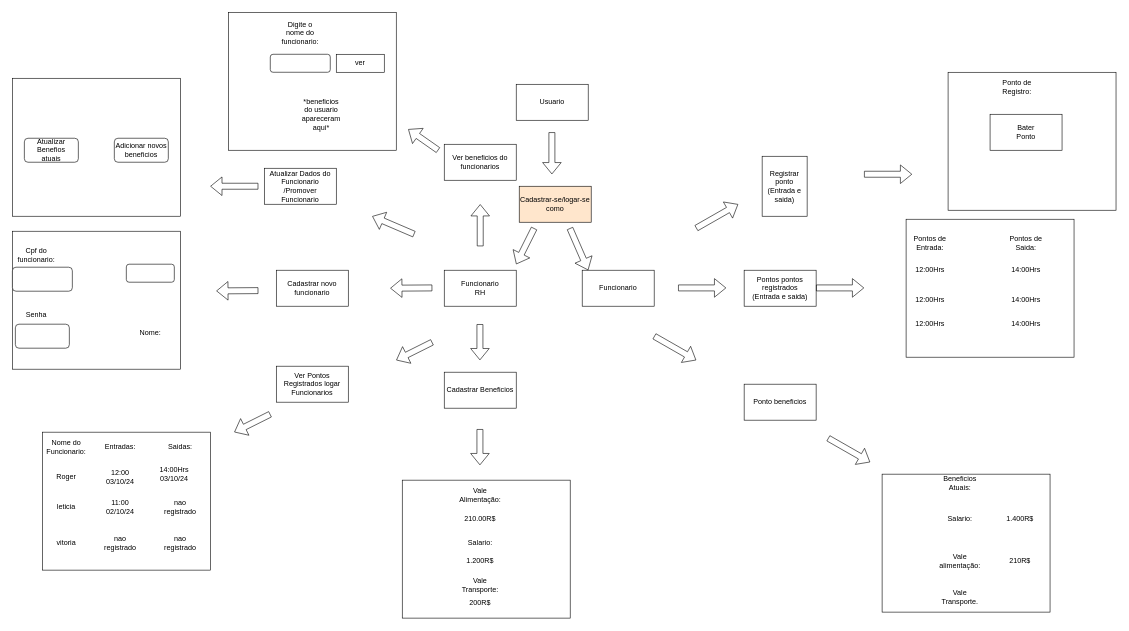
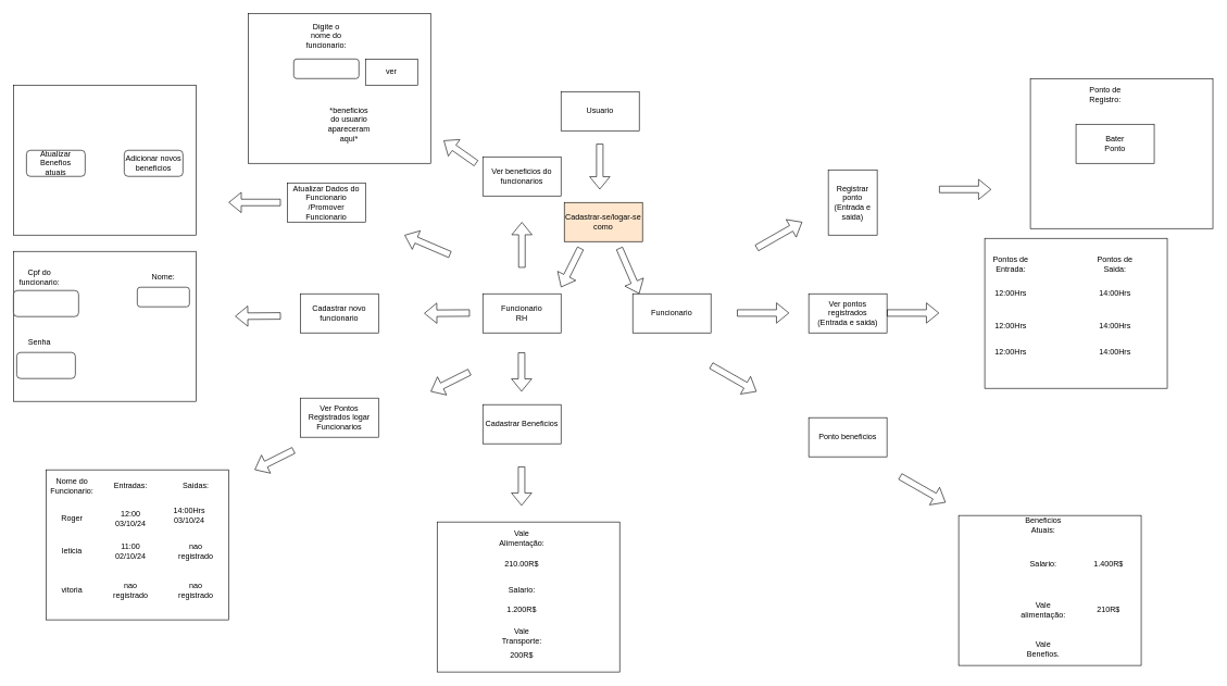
  <mxCell id="0" />
  <mxCell id="1" parent="0" />
  <mxCell id="2" value="&lt;div&gt;Usuario&lt;/div&gt;" style="rounded=0;whiteSpace=wrap;html=1;" vertex="1" parent="1"><mxGeometry x="860" y="140" width="120" height="60" as="geometry" /></mxCell>
  <mxCell id="3" value="" style="shape=flexArrow;endArrow=classic;html=1;rounded=0;" edge="1" parent="1"><mxGeometry width="50" height="50" relative="1" as="geometry"><mxPoint x="919.5" y="220" as="sourcePoint" /><mxPoint x="919.5" y="290" as="targetPoint" /></mxGeometry></mxCell>
  <mxCell id="4" value="Cadastrar-se/logar-se como" style="rounded=0;whiteSpace=wrap;html=1;fillColor=#ffe6cc;" vertex="1" parent="1"><mxGeometry x="865" y="310" width="120" height="60" as="geometry" /></mxCell>
  <mxCell id="5" value="&lt;div&gt;Funcionario&lt;/div&gt;&lt;div&gt;RH&lt;br&gt;&lt;/div&gt;" style="rounded=0;whiteSpace=wrap;html=1;" vertex="1" parent="1"><mxGeometry x="740" y="450" width="120" height="60" as="geometry" /></mxCell>
  <mxCell id="6" value="Funcionario" style="rounded=0;whiteSpace=wrap;html=1;" vertex="1" parent="1"><mxGeometry x="970" y="450" width="120" height="60" as="geometry" /></mxCell>
  <mxCell id="7" value="" style="shape=flexArrow;endArrow=classic;html=1;rounded=0;" edge="1" parent="1"><mxGeometry width="50" height="50" relative="1" as="geometry"><mxPoint x="890" y="380" as="sourcePoint" /><mxPoint x="860" y="440" as="targetPoint" /></mxGeometry></mxCell>
  <mxCell id="8" value="" style="shape=flexArrow;endArrow=classic;html=1;rounded=0;" edge="1" parent="1"><mxGeometry width="50" height="50" relative="1" as="geometry"><mxPoint x="949.5" y="380" as="sourcePoint" /><mxPoint x="980" y="450" as="targetPoint" /></mxGeometry></mxCell>
- <mxCell id="9" value="&lt;div&gt;Pontos pontos registrados&lt;/div&gt;&lt;div&gt;(Entrada e saida)&lt;br&gt;&lt;/div&gt;" style="rounded=0;whiteSpace=wrap;html=1;" vertex="1" parent="1"><mxGeometry x="1240" y="450" width="120" height="60" as="geometry" /></mxCell>
+ <mxCell id="9" value="&lt;div&gt;Ver pontos registrados&lt;/div&gt;&lt;div&gt;(Entrada e saida)&lt;br&gt;&lt;/div&gt;" style="rounded=0;whiteSpace=wrap;html=1;" vertex="1" parent="1"><mxGeometry x="1240" y="450" width="120" height="60" as="geometry" /></mxCell>
  <mxCell id="10" value="" style="shape=flexArrow;endArrow=classic;html=1;rounded=0;" edge="1" parent="1"><mxGeometry width="50" height="50" relative="1" as="geometry"><mxPoint x="1130" y="479.5" as="sourcePoint" /><mxPoint x="1210" y="479.5" as="targetPoint" /></mxGeometry></mxCell>
  <mxCell id="11" value="" style="shape=flexArrow;endArrow=classic;html=1;rounded=0;" edge="1" parent="1"><mxGeometry width="50" height="50" relative="1" as="geometry"><mxPoint x="1160" y="380" as="sourcePoint" /><mxPoint x="1230" y="340" as="targetPoint" /></mxGeometry></mxCell>
  <mxCell id="12" value="&lt;div&gt;Registrar ponto&lt;/div&gt;&lt;div&gt;(Entrada e saida)&lt;br&gt;&lt;/div&gt;" style="rounded=0;whiteSpace=wrap;html=1;" vertex="1" parent="1"><mxGeometry x="1270" y="260" width="75" height="100" as="geometry" /></mxCell>
  <mxCell id="13" value="Ponto beneficios" style="rounded=0;whiteSpace=wrap;html=1;" vertex="1" parent="1"><mxGeometry x="1240" y="640" width="120" height="60" as="geometry" /></mxCell>
  <mxCell id="14" value="" style="shape=flexArrow;endArrow=classic;html=1;rounded=0;" edge="1" parent="1"><mxGeometry width="50" height="50" relative="1" as="geometry"><mxPoint x="1090" y="560" as="sourcePoint" /><mxPoint x="1160" y="600" as="targetPoint" /></mxGeometry></mxCell>
  <mxCell id="15" value="" style="shape=flexArrow;endArrow=classic;html=1;rounded=0;" edge="1" parent="1"><mxGeometry width="50" height="50" relative="1" as="geometry"><mxPoint x="720" y="479.5" as="sourcePoint" /><mxPoint x="650" y="480" as="targetPoint" /></mxGeometry></mxCell>
  <mxCell id="16" value="Cadastrar novo funcionario" style="rounded=0;whiteSpace=wrap;html=1;" vertex="1" parent="1"><mxGeometry x="460" y="450" width="120" height="60" as="geometry" /></mxCell>
  <mxCell id="17" value="" style="rounded=0;whiteSpace=wrap;html=1;" vertex="1" parent="1"><mxGeometry x="1510" y="365" width="280" height="230" as="geometry" /></mxCell>
  <mxCell id="18" value="Pontos de Entrada:" style="text;html=1;align=center;verticalAlign=middle;whiteSpace=wrap;rounded=0;" vertex="1" parent="1"><mxGeometry x="1520" y="390" width="60" height="30" as="geometry" /></mxCell>
  <mxCell id="19" value="Pontos de Saida:" style="text;html=1;align=center;verticalAlign=middle;whiteSpace=wrap;rounded=0;" vertex="1" parent="1"><mxGeometry x="1680" y="390" width="60" height="30" as="geometry" /></mxCell>
  <mxCell id="20" value="12:00Hrs" style="text;html=1;align=center;verticalAlign=middle;whiteSpace=wrap;rounded=0;" vertex="1" parent="1"><mxGeometry x="1520" y="435" width="60" height="30" as="geometry" /></mxCell>
  <mxCell id="21" value="14:00Hrs" style="text;html=1;align=center;verticalAlign=middle;whiteSpace=wrap;rounded=0;" vertex="1" parent="1"><mxGeometry x="1680" y="435" width="60" height="30" as="geometry" /></mxCell>
  <mxCell id="22" value="12:00Hrs" style="text;html=1;align=center;verticalAlign=middle;whiteSpace=wrap;rounded=0;" vertex="1" parent="1"><mxGeometry x="1520" y="485" width="60" height="30" as="geometry" /></mxCell>
  <mxCell id="23" value="14:00Hrs" style="text;html=1;align=center;verticalAlign=middle;whiteSpace=wrap;rounded=0;" vertex="1" parent="1"><mxGeometry x="1680" y="485" width="60" height="30" as="geometry" /></mxCell>
  <mxCell id="24" value="14:00Hrs" style="text;html=1;align=center;verticalAlign=middle;whiteSpace=wrap;rounded=0;" vertex="1" parent="1"><mxGeometry x="1680" y="525" width="60" height="30" as="geometry" /></mxCell>
  <mxCell id="25" value="12:00Hrs" style="text;html=1;align=center;verticalAlign=middle;whiteSpace=wrap;rounded=0;" vertex="1" parent="1"><mxGeometry x="1520" y="525" width="60" height="30" as="geometry" /></mxCell>
  <mxCell id="26" value="" style="shape=flexArrow;endArrow=classic;html=1;rounded=0;" edge="1" parent="1"><mxGeometry width="50" height="50" relative="1" as="geometry"><mxPoint x="1360" y="479.5" as="sourcePoint" /><mxPoint x="1440" y="479.5" as="targetPoint" /></mxGeometry></mxCell>
  <mxCell id="27" value="" style="rounded=0;whiteSpace=wrap;html=1;" vertex="1" parent="1"><mxGeometry x="1470" y="790" width="280" height="230" as="geometry" /></mxCell>
  <mxCell id="28" value="Beneficios Atuais:" style="text;html=1;align=center;verticalAlign=middle;whiteSpace=wrap;rounded=0;" vertex="1" parent="1"><mxGeometry x="1570" y="790" width="60" height="30" as="geometry" /></mxCell>
  <mxCell id="29" value="" style="shape=flexArrow;endArrow=classic;html=1;rounded=0;" edge="1" parent="1"><mxGeometry width="50" height="50" relative="1" as="geometry"><mxPoint x="1380" y="730" as="sourcePoint" /><mxPoint x="1450" y="770" as="targetPoint" /></mxGeometry></mxCell>
  <mxCell id="30" value="Salario:" style="text;html=1;align=center;verticalAlign=middle;whiteSpace=wrap;rounded=0;" vertex="1" parent="1"><mxGeometry x="1570" y="850" width="60" height="30" as="geometry" /></mxCell>
  <mxCell id="31" value="Vale alimentação:" style="text;html=1;align=center;verticalAlign=middle;whiteSpace=wrap;rounded=0;" vertex="1" parent="1"><mxGeometry x="1570" y="920" width="60" height="30" as="geometry" /></mxCell>
- <mxCell id="32" value="Vale Transporte." style="text;html=1;align=center;verticalAlign=middle;whiteSpace=wrap;rounded=0;" vertex="1" parent="1"><mxGeometry x="1570" y="980" width="60" height="30" as="geometry" /></mxCell>
+ <mxCell id="32" value="Vale Benefios." style="text;html=1;align=center;verticalAlign=middle;whiteSpace=wrap;rounded=0;" vertex="1" parent="1"><mxGeometry x="1570" y="980" width="60" height="30" as="geometry" /></mxCell>
  <mxCell id="33" value="1.400R$" style="text;html=1;align=center;verticalAlign=middle;whiteSpace=wrap;rounded=0;" vertex="1" parent="1"><mxGeometry x="1670" y="850" width="60" height="30" as="geometry" /></mxCell>
  <mxCell id="34" value="210R$" style="text;html=1;align=center;verticalAlign=middle;whiteSpace=wrap;rounded=0;" vertex="1" parent="1"><mxGeometry x="1670" y="920" width="60" height="30" as="geometry" /></mxCell>
  <mxCell id="35" value="" style="shape=flexArrow;endArrow=classic;html=1;rounded=0;" edge="1" parent="1"><mxGeometry width="50" height="50" relative="1" as="geometry"><mxPoint x="1440" y="290" as="sourcePoint" /><mxPoint x="1520" y="290" as="targetPoint" /></mxGeometry></mxCell>
  <mxCell id="36" value="" style="rounded=0;whiteSpace=wrap;html=1;" vertex="1" parent="1"><mxGeometry x="1580" y="120" width="280" height="230" as="geometry" /></mxCell>
  <mxCell id="37" value="Ponto de Registro:" style="text;html=1;align=center;verticalAlign=middle;whiteSpace=wrap;rounded=0;" vertex="1" parent="1"><mxGeometry x="1665" y="130" width="60" height="30" as="geometry" /></mxCell>
  <mxCell id="38" value="" style="rounded=0;whiteSpace=wrap;html=1;" vertex="1" parent="1"><mxGeometry x="1650" y="190" width="120" height="60" as="geometry" /></mxCell>
  <mxCell id="39" value="Bater Ponto" style="text;html=1;align=center;verticalAlign=middle;whiteSpace=wrap;rounded=0;" vertex="1" parent="1"><mxGeometry x="1680" y="205" width="60" height="30" as="geometry" /></mxCell>
  <mxCell id="40" value="" style="shape=flexArrow;endArrow=classic;html=1;rounded=0;" edge="1" parent="1"><mxGeometry width="50" height="50" relative="1" as="geometry"><mxPoint x="690" y="390" as="sourcePoint" /><mxPoint x="620" y="360" as="targetPoint" /></mxGeometry></mxCell>
  <mxCell id="41" value="&lt;div&gt;Atualizar Dados do&lt;br&gt;&lt;/div&gt;&lt;div&gt;Funcionario&lt;br&gt;&lt;/div&gt;/Promover Funcionario" style="rounded=0;whiteSpace=wrap;html=1;" vertex="1" parent="1"><mxGeometry x="440" y="280" width="120" height="60" as="geometry" /></mxCell>
  <mxCell id="42" value="" style="shape=flexArrow;endArrow=classic;html=1;rounded=0;" edge="1" parent="1"><mxGeometry width="50" height="50" relative="1" as="geometry"><mxPoint x="720" y="570" as="sourcePoint" /><mxPoint x="660" y="600" as="targetPoint" /></mxGeometry></mxCell>
  <mxCell id="43" value="Ver Pontos Registrados logar Funcionarios" style="rounded=0;whiteSpace=wrap;html=1;" vertex="1" parent="1"><mxGeometry x="460" y="610" width="120" height="60" as="geometry" /></mxCell>
  <mxCell id="44" value="" style="shape=flexArrow;endArrow=classic;html=1;rounded=0;" edge="1" parent="1"><mxGeometry width="50" height="50" relative="1" as="geometry"><mxPoint x="799.5" y="540" as="sourcePoint" /><mxPoint x="799.5" y="600" as="targetPoint" /></mxGeometry></mxCell>
  <mxCell id="45" value="Cadastrar Beneficios " style="rounded=0;whiteSpace=wrap;html=1;" vertex="1" parent="1"><mxGeometry x="740" y="620" width="120" height="60" as="geometry" /></mxCell>
  <mxCell id="46" value="" style="shape=flexArrow;endArrow=classic;html=1;rounded=0;" edge="1" parent="1"><mxGeometry width="50" height="50" relative="1" as="geometry"><mxPoint x="800" y="410" as="sourcePoint" /><mxPoint x="800" y="340" as="targetPoint" /></mxGeometry></mxCell>
  <mxCell id="47" value="Ver beneficios do funcionarios" style="rounded=0;whiteSpace=wrap;html=1;" vertex="1" parent="1"><mxGeometry x="740" y="240" width="120" height="60" as="geometry" /></mxCell>
  <mxCell id="48" value="" style="shape=flexArrow;endArrow=classic;html=1;rounded=0;" edge="1" parent="1"><mxGeometry width="50" height="50" relative="1" as="geometry"><mxPoint x="430" y="484" as="sourcePoint" /><mxPoint x="360" y="484.5" as="targetPoint" /></mxGeometry></mxCell>
  <mxCell id="49" value="" style="rounded=0;whiteSpace=wrap;html=1;" vertex="1" parent="1"><mxGeometry x="20" y="385" width="280" height="230" as="geometry" /></mxCell>
  <mxCell id="50" value="Cpf do funcionario:" style="text;html=1;align=center;verticalAlign=middle;whiteSpace=wrap;rounded=0;" vertex="1" parent="1"><mxGeometry x="30" y="410" width="60" height="30" as="geometry" /></mxCell>
  <mxCell id="51" value="" style="rounded=1;whiteSpace=wrap;html=1;" vertex="1" parent="1"><mxGeometry x="20" y="445" width="100" height="40" as="geometry" /></mxCell>
  <mxCell id="52" value="Senha" style="text;html=1;align=center;verticalAlign=middle;whiteSpace=wrap;rounded=0;" vertex="1" parent="1"><mxGeometry x="30" y="510" width="60" height="30" as="geometry" /></mxCell>
  <mxCell id="53" value="" style="rounded=1;whiteSpace=wrap;html=1;" vertex="1" parent="1"><mxGeometry x="25" y="540" width="90" height="40" as="geometry" /></mxCell>
- <mxCell id="54" value="Nome:" style="text;html=1;align=center;verticalAlign=middle;whiteSpace=wrap;rounded=0;" vertex="1" parent="1"><mxGeometry x="220" y="540" width="60" height="30" as="geometry" /></mxCell>
+ <mxCell id="54" value="Nome:" style="text;html=1;align=center;verticalAlign=middle;whiteSpace=wrap;rounded=0;" vertex="1" parent="1"><mxGeometry x="220" y="410" width="60" height="30" as="geometry" /></mxCell>
  <mxCell id="55" value="" style="rounded=1;whiteSpace=wrap;html=1;" vertex="1" parent="1"><mxGeometry x="210" y="440" width="80" height="30" as="geometry" /></mxCell>
  <mxCell id="56" value="" style="shape=flexArrow;endArrow=classic;html=1;rounded=0;" edge="1" parent="1"><mxGeometry width="50" height="50" relative="1" as="geometry"><mxPoint x="430" y="310" as="sourcePoint" /><mxPoint x="350" y="310" as="targetPoint" /></mxGeometry></mxCell>
  <mxCell id="57" value="" style="rounded=0;whiteSpace=wrap;html=1;" vertex="1" parent="1"><mxGeometry x="20" y="130" width="280" height="230" as="geometry" /></mxCell>
  <mxCell id="58" value="" style="rounded=1;whiteSpace=wrap;html=1;" vertex="1" parent="1"><mxGeometry x="40" y="230" width="90" height="40" as="geometry" /></mxCell>
  <mxCell id="59" value="Atualizar Benefios atuais" style="text;html=1;align=center;verticalAlign=middle;whiteSpace=wrap;rounded=0;" vertex="1" parent="1"><mxGeometry x="55" y="235" width="60" height="30" as="geometry" /></mxCell>
  <mxCell id="60" value="Adicionar novos beneficios" style="rounded=1;whiteSpace=wrap;html=1;" vertex="1" parent="1"><mxGeometry x="190" y="230" width="90" height="40" as="geometry" /></mxCell>
  <mxCell id="61" value="" style="shape=flexArrow;endArrow=classic;html=1;rounded=0;" edge="1" parent="1"><mxGeometry width="50" height="50" relative="1" as="geometry"><mxPoint x="450" y="690" as="sourcePoint" /><mxPoint x="390" y="720" as="targetPoint" /></mxGeometry></mxCell>
  <mxCell id="62" value="" style="rounded=0;whiteSpace=wrap;html=1;" vertex="1" parent="1"><mxGeometry x="70" y="720" width="280" height="230" as="geometry" /></mxCell>
  <mxCell id="63" value="Nome do Funcionario:" style="text;html=1;align=center;verticalAlign=middle;whiteSpace=wrap;rounded=0;" vertex="1" parent="1"><mxGeometry x="80" y="730" width="60" height="30" as="geometry" /></mxCell>
  <mxCell id="64" value="Entradas:" style="text;html=1;align=center;verticalAlign=middle;whiteSpace=wrap;rounded=0;" vertex="1" parent="1"><mxGeometry x="170" y="730" width="60" height="30" as="geometry" /></mxCell>
  <mxCell id="65" value="Saidas:" style="text;html=1;align=center;verticalAlign=middle;whiteSpace=wrap;rounded=0;" vertex="1" parent="1"><mxGeometry x="270" y="730" width="60" height="30" as="geometry" /></mxCell>
  <mxCell id="66" value="Roger" style="text;html=1;align=center;verticalAlign=middle;whiteSpace=wrap;rounded=0;" vertex="1" parent="1"><mxGeometry x="80" y="780" width="60" height="30" as="geometry" /></mxCell>
  <mxCell id="67" value="&lt;div&gt;12:00&lt;/div&gt;&lt;div&gt;03/10/24&lt;br&gt;&lt;/div&gt;" style="text;html=1;align=center;verticalAlign=middle;whiteSpace=wrap;rounded=0;" vertex="1" parent="1"><mxGeometry x="170" y="780" width="60" height="30" as="geometry" /></mxCell>
  <mxCell id="68" value="&lt;div&gt;14:00Hrs&lt;/div&gt;&lt;div&gt;03/10/24&lt;br&gt;&lt;/div&gt;" style="text;html=1;align=center;verticalAlign=middle;whiteSpace=wrap;rounded=0;" vertex="1" parent="1"><mxGeometry x="260" y="775" width="60" height="30" as="geometry" /></mxCell>
  <mxCell id="69" value="leticia" style="text;html=1;align=center;verticalAlign=middle;whiteSpace=wrap;rounded=0;" vertex="1" parent="1"><mxGeometry x="80" y="830" width="60" height="30" as="geometry" /></mxCell>
  <mxCell id="70" value="&lt;div&gt;11:00&lt;/div&gt;&lt;div&gt;02/10/24&lt;br&gt;&lt;/div&gt;" style="text;html=1;align=center;verticalAlign=middle;whiteSpace=wrap;rounded=0;" vertex="1" parent="1"><mxGeometry x="170" y="830" width="60" height="30" as="geometry" /></mxCell>
  <mxCell id="71" value="nao registrado" style="text;html=1;align=center;verticalAlign=middle;whiteSpace=wrap;rounded=0;" vertex="1" parent="1"><mxGeometry x="270" y="830" width="60" height="30" as="geometry" /></mxCell>
  <mxCell id="72" value="vitoria" style="text;html=1;align=center;verticalAlign=middle;whiteSpace=wrap;rounded=0;" vertex="1" parent="1"><mxGeometry x="80" y="890" width="60" height="30" as="geometry" /></mxCell>
  <mxCell id="73" value="nao registrado" style="text;html=1;align=center;verticalAlign=middle;whiteSpace=wrap;rounded=0;" vertex="1" parent="1"><mxGeometry x="170" y="890" width="60" height="30" as="geometry" /></mxCell>
  <mxCell id="74" value="nao registrado" style="text;html=1;align=center;verticalAlign=middle;whiteSpace=wrap;rounded=0;" vertex="1" parent="1"><mxGeometry x="270" y="890" width="60" height="30" as="geometry" /></mxCell>
  <mxCell id="75" value="" style="shape=flexArrow;endArrow=classic;html=1;rounded=0;" edge="1" parent="1"><mxGeometry width="50" height="50" relative="1" as="geometry"><mxPoint x="799.5" y="715" as="sourcePoint" /><mxPoint x="799.5" y="775" as="targetPoint" /></mxGeometry></mxCell>
  <mxCell id="76" value="" style="rounded=0;whiteSpace=wrap;html=1;" vertex="1" parent="1"><mxGeometry x="670" y="800" width="280" height="230" as="geometry" /></mxCell>
  <mxCell id="77" value="Vale Alimentação:" style="text;html=1;align=center;verticalAlign=middle;whiteSpace=wrap;rounded=0;" vertex="1" parent="1"><mxGeometry x="770" y="810" width="60" height="30" as="geometry" /></mxCell>
  <mxCell id="78" value="Salario:" style="text;html=1;align=center;verticalAlign=middle;whiteSpace=wrap;rounded=0;" vertex="1" parent="1"><mxGeometry x="770" y="890" width="60" height="30" as="geometry" /></mxCell>
  <mxCell id="79" value="Vale Transporte:" style="text;html=1;align=center;verticalAlign=middle;whiteSpace=wrap;rounded=0;" vertex="1" parent="1"><mxGeometry x="770" y="960" width="60" height="30" as="geometry" /></mxCell>
  <mxCell id="80" value="210.00R$" style="text;html=1;align=center;verticalAlign=middle;whiteSpace=wrap;rounded=0;" vertex="1" parent="1"><mxGeometry x="770" y="850" width="60" height="30" as="geometry" /></mxCell>
  <mxCell id="81" value="1.200R$" style="text;html=1;align=center;verticalAlign=middle;whiteSpace=wrap;rounded=0;" vertex="1" parent="1"><mxGeometry x="770" y="920" width="60" height="30" as="geometry" /></mxCell>
  <mxCell id="82" value="200R$" style="text;html=1;align=center;verticalAlign=middle;whiteSpace=wrap;rounded=0;" vertex="1" parent="1"><mxGeometry x="770" y="990" width="60" height="30" as="geometry" /></mxCell>
  <mxCell id="83" value="" style="rounded=0;whiteSpace=wrap;html=1;" vertex="1" parent="1"><mxGeometry x="380" y="20" width="280" height="230" as="geometry" /></mxCell>
  <mxCell id="84" value="" style="shape=flexArrow;endArrow=classic;html=1;rounded=0;" edge="1" parent="1"><mxGeometry width="50" height="50" relative="1" as="geometry"><mxPoint x="730" y="250" as="sourcePoint" /><mxPoint x="680" y="215" as="targetPoint" /></mxGeometry></mxCell>
  <mxCell id="85" value="Digite o nome do funcionario:" style="text;html=1;align=center;verticalAlign=middle;whiteSpace=wrap;rounded=0;" vertex="1" parent="1"><mxGeometry x="470" y="40" width="60" height="30" as="geometry" /></mxCell>
  <mxCell id="86" value="" style="rounded=1;whiteSpace=wrap;html=1;" vertex="1" parent="1"><mxGeometry x="450" y="90" width="100" height="30" as="geometry" /></mxCell>
- <mxCell id="87" value="ver" style="rounded=0;whiteSpace=wrap;html=1;" vertex="1" parent="1"><mxGeometry x="560" y="90" width="80" height="30" as="geometry" /></mxCell>
+ <mxCell id="87" value="ver" style="rounded=0;whiteSpace=wrap;html=1;" vertex="1" parent="1"><mxGeometry x="560" y="90" width="80" height="40" as="geometry" /></mxCell>
  <mxCell id="88" value="*beneficios do usuario apareceram aqui*" style="text;html=1;align=center;verticalAlign=middle;whiteSpace=wrap;rounded=0;" vertex="1" parent="1"><mxGeometry x="505" y="175" width="60" height="30" as="geometry" /></mxCell>
